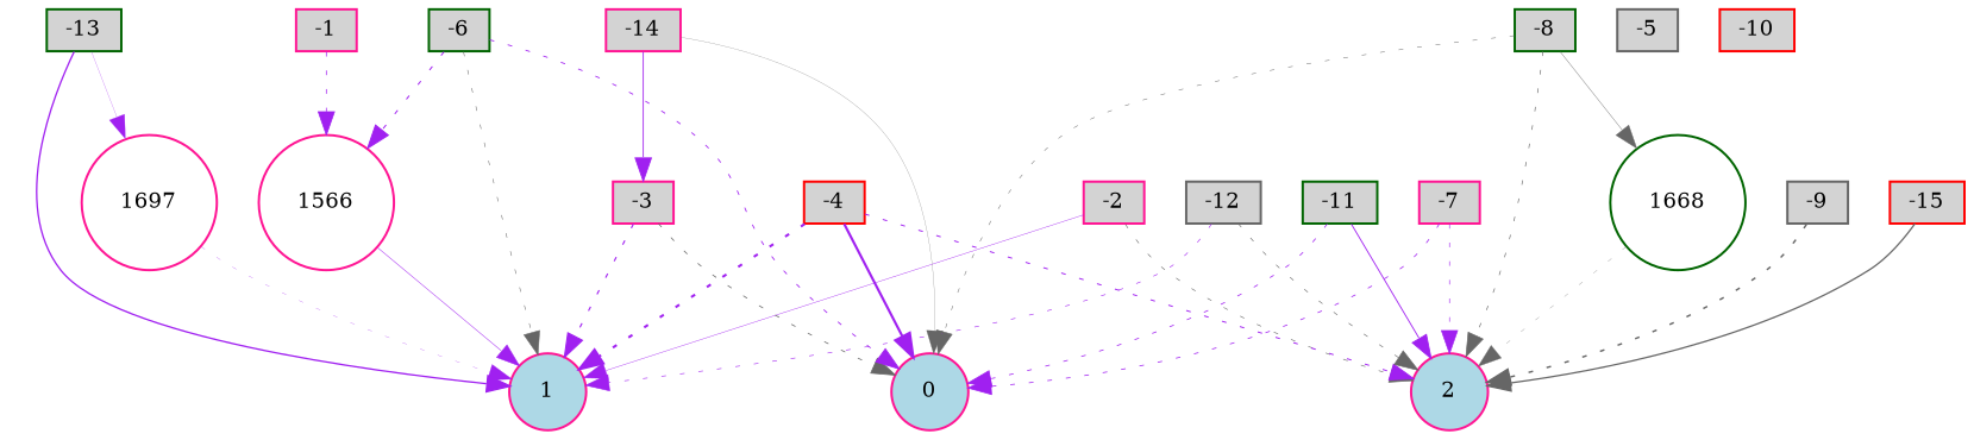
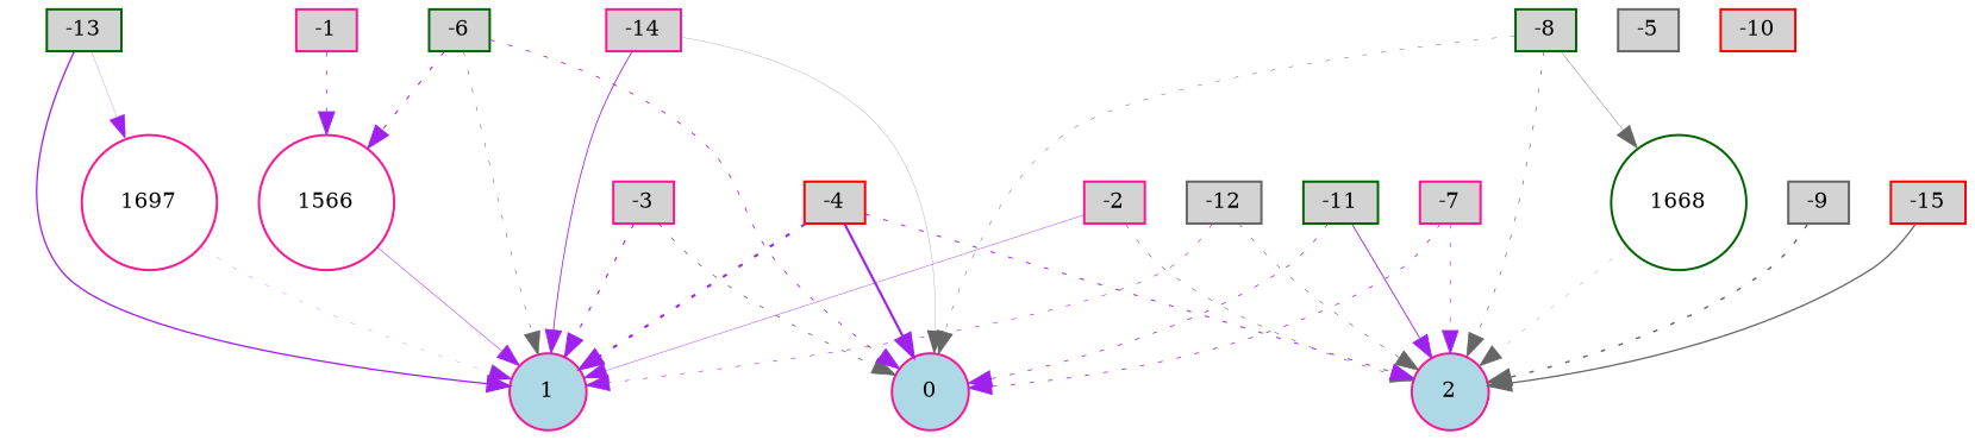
  digraph {
    node [color=deeppink fillcolor=lightgray fontsize=9 shape=box style=filled]
    edge [color=purple style=dotted]
    -1 [height=0.2 width=0.2]
    1566 [fillcolor=white height=0.2 shape=circle width=0.2]
    1 [fillcolor=lightblue height=0.2 shape=circle width=0.2]
    -2 [height=0.2 width=0.2]
    2 [fillcolor=lightblue height=0.2 shape=circle width=0.2]
    0 [fillcolor=lightblue height=0.2 shape=circle width=0.2]
    -3 [height=0.2 width=0.2]
    -4 [color=red height=0.2 width=0.2]
    -5 [color=gray40 height=0.2 width=0.2]
    -6 [color=darkgreen height=0.2 width=0.2]
    -7 [height=0.2 width=0.2]
    -8 [color=darkgreen height=0.2 width=0.2]
    1668 [color=darkgreen fillcolor=white height=0.2 shape=circle width=0.2]
    -9 [color=gray40 height=0.2 width=0.2]
    -10 [color=red height=0.2 width=0.2]
    -11 [color=darkgreen height=0.2 width=0.2]
    -12 [color=gray40 height=0.2 width=0.2]
    -13 [color=darkgreen height=0.2 width=0.2]
    1697 [fillcolor=white height=0.2 shape=circle width=0.2]
    -14 [height=0.2 width=0.2]
    -15 [color=red height=0.2 width=0.2]
    -1 -> 1566 [penwidth=0.3744050774020422]
    1566 -> 1 [penwidth=0.2413603089656884 style=solid]
    -2 -> 1 [penwidth=0.1962945088100425 style=solid]
    -2 -> 2 [color=gray40 penwidth=0.2946584667636783]
    -3 -> 1 [penwidth=0.5618894104188717]
    -3 -> 0 [color=gray40 penwidth=0.3754069889186984]
    -4 -> 1 [penwidth=1.0318040308722076]
    -4 -> 2 [penwidth=0.47844033729797875]
    -4 -> 0 [penwidth=1.0635766060608318 style=solid]
    -6 -> 1566 [penwidth=0.49261877637317575]
    -6 -> 1 [color=gray40 penwidth=0.26172338930461425]
    -6 -> 0 [penwidth=0.41924296550689766]
    -7 -> 2 [penwidth=0.2950046989988292]
    -7 -> 0 [penwidth=0.37925970489586236]
    -8 -> 2 [color=gray40 penwidth=0.3225086841771134]
    -8 -> 0 [color=gray40 penwidth=0.24159096033282398]
    -8 -> 1668 [color=gray40 penwidth=0.19459139902085587 style=solid]
    1668 -> 2 [color=gray40 penwidth=0.12951607991664235]
    -9 -> 2 [color=gray40 penwidth=0.7235780925605205]
    -11 -> 2 [penwidth=0.4411704826158691 style=solid]
    -11 -> 0 [penwidth=0.3807558859181429]
    -12 -> 1 [penwidth=0.2932908758127737]
    -12 -> 2 [color=gray40 penwidth=0.30353132796974547]
    -13 -> 1 [penwidth=0.6538949811413838 style=solid]
    -13 -> 1697 [penwidth=0.10703007418041327 style=solid]
    1697 -> 1 [penwidth=0.11838023664021134]
-   -14 -> -3 [penwidth=0.41757484701309844 style=solid]
+   -14 -> 1 [penwidth=0.41757484701309844 style=solid]
    -14 -> 0 [color=gray40 penwidth=0.11280417563650352 style=solid]
    -15 -> 2 [color=gray40 penwidth=0.6381441453078028 style=solid]
  }
